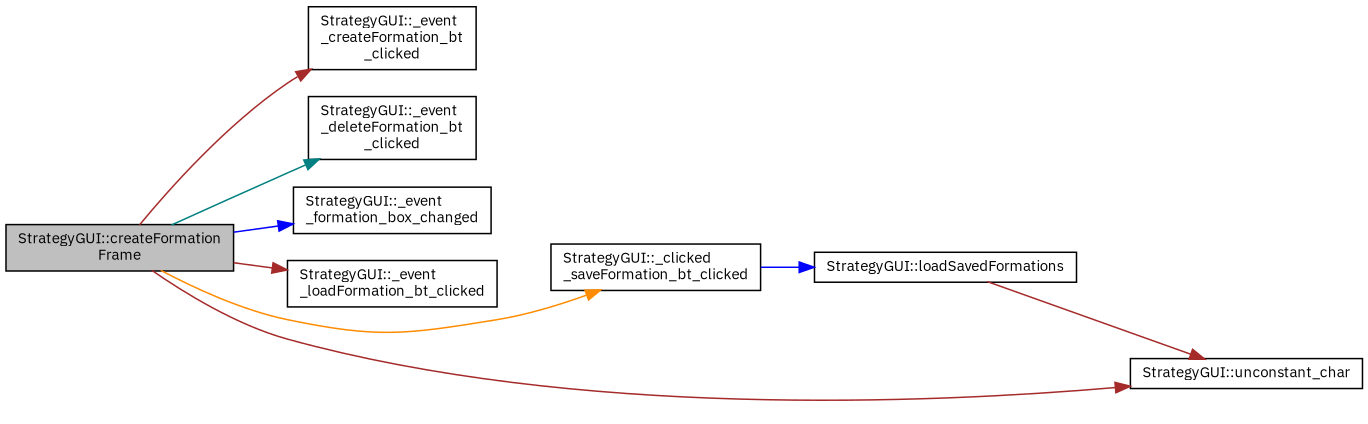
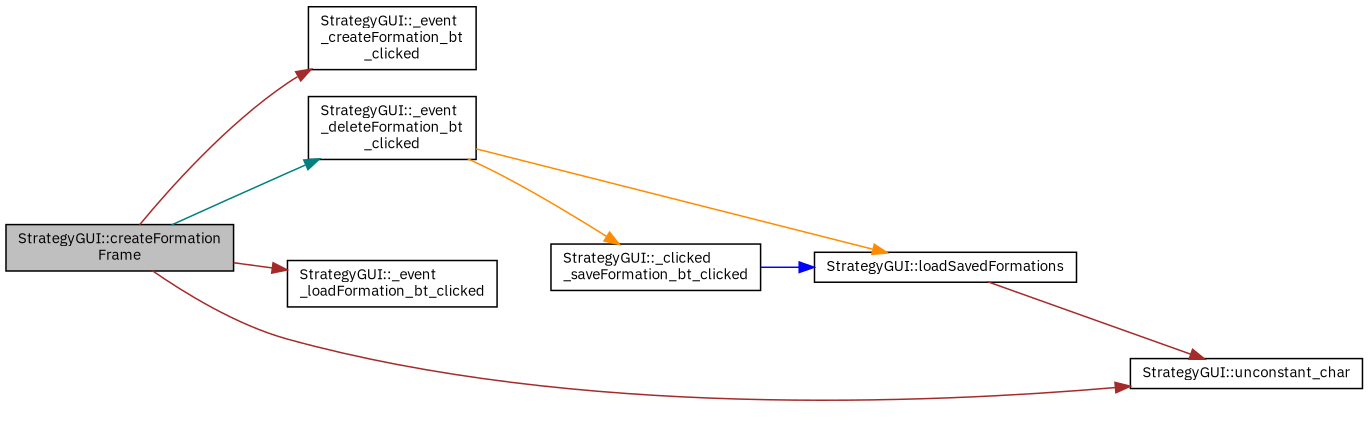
  digraph {
    fontname="IBM Plex Sans"
    rankdir=LR
    node [color=black fillcolor=white fontname="IBM Plex Sans" fontsize=10 shape=record style=filled]
    edge [color=brown fontname="IBM Plex Sans" fontsize=10 labelfontname=Helvetica labelfontsize=10 style=solid]
    n1 [fillcolor=grey75 fontcolor=black height=0.2 label="StrategyGUI::createFormation\lFrame" width=0.4]
    n2 [height=0.2 label="StrategyGUI::_event\l_createFormation_bt\l_clicked" width=0.4]
    n3 [height=0.2 label="StrategyGUI::_event\l_deleteFormation_bt\l_clicked" width=0.4]
-   n4 [height=0.2 label="StrategyGUI::_event\l_formation_box_changed" width=0.4]
    n5 [height=0.2 label="StrategyGUI::_event\l_loadFormation_bt_clicked" width=0.4]
    n6 [height=0.2 label="StrategyGUI::_clicked\l_saveFormation_bt_clicked" width=0.4]
    n7 [height=0.2 label="StrategyGUI::unconstant_char" width=0.4]
    n8 [height=0.2 label="StrategyGUI::loadSavedFormations" width=0.4]
    n1 -> n2
    n1 -> n3 [color=teal]
-   n1 -> n4 [color=blue]
    n1 -> n5
-   n1 -> n6 [color=darkorange]
+   n3 -> n6 [color=darkorange]
    n1 -> n7
+   n3 -> n8 [color=darkorange]
    n6 -> n8 [color=blue]
    n8 -> n7
  }
